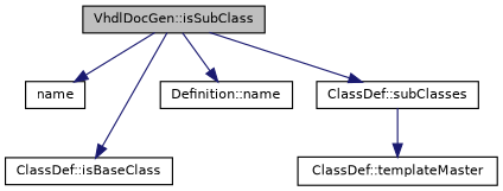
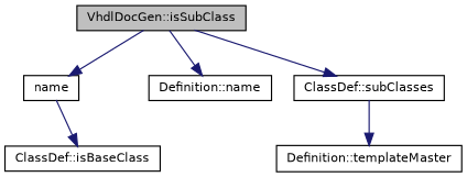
  digraph {
    rankdir=TB
    node [color=black fillcolor=white fontname=Helvetica fontsize=10 shape=record style=filled]
    edge [color=midnightblue fontname=Helvetica fontsize=10 labelfontname=Helvetica labelfontsize=10 style=solid]
    n1 [fillcolor=grey75 fontcolor=black height=0.2 label="VhdlDocGen::isSubClass" width=0.4]
    n2 [height=0.2 label=name width=0.4]
    n3 [height=0.2 label="ClassDef::isBaseClass" width=0.4]
    n4 [height=0.2 label="Definition::name" width=0.4]
    n5 [height=0.2 label="ClassDef::subClasses" width=0.4]
-   n6 [height=0.2 label="ClassDef::templateMaster" width=0.4]
+   n6 [height=0.2 label="Definition::templateMaster" width=0.4]
    n1 -> n2
-   n1 -> n3
+   n2 -> n3
    n1 -> n4
    n1 -> n5
    n5 -> n6
  }
